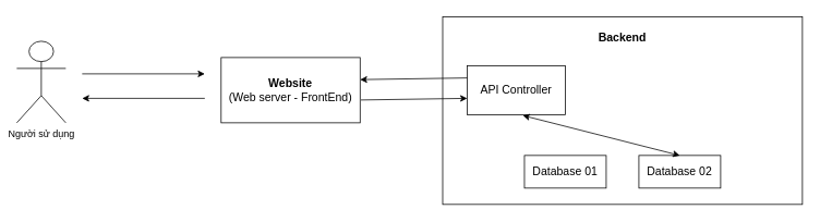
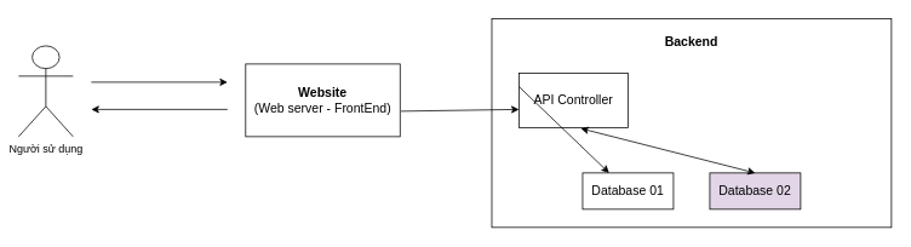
  <mxCell id="0" />
  <mxCell id="1" parent="0" />
  <mxCell id="2" value="Người sử dụng" style="shape=umlActor;verticalLabelPosition=bottom;verticalAlign=top;html=1;outlineConnect=0;" vertex="1" parent="1"><mxGeometry x="20" y="50" width="60" height="100" as="geometry" /></mxCell>
  <mxCell id="3" value="" style="endArrow=classic;html=1;rounded=0;" edge="1" parent="1"><mxGeometry width="50" height="50" relative="1" as="geometry"><mxPoint x="100" y="90" as="sourcePoint" /><mxPoint x="250" y="90" as="targetPoint" /></mxGeometry></mxCell>
  <mxCell id="4" value="" style="endArrow=classic;html=1;rounded=0;" edge="1" parent="1"><mxGeometry width="50" height="50" relative="1" as="geometry"><mxPoint x="250" y="120" as="sourcePoint" /><mxPoint x="100" y="120" as="targetPoint" /></mxGeometry></mxCell>
  <mxCell id="5" value="&lt;font style=&quot;font-size: 14px;&quot;&gt;&lt;b&gt;Website&lt;/b&gt;&lt;br&gt;(Web server - FrontEnd)&lt;br&gt;&lt;/font&gt;" style="rounded=0;whiteSpace=wrap;html=1;" vertex="1" parent="1"><mxGeometry x="270" y="70" width="170" height="80" as="geometry" /></mxCell>
  <mxCell id="6" value="" style="rounded=0;whiteSpace=wrap;html=1;fontSize=14;" vertex="1" parent="1"><mxGeometry x="541" y="20" width="440" height="230" as="geometry" /></mxCell>
  <mxCell id="7" value="Backend" style="text;html=1;strokeColor=none;fillColor=none;align=center;verticalAlign=middle;whiteSpace=wrap;rounded=0;fontSize=14;fontStyle=1" vertex="1" parent="1"><mxGeometry x="731" y="30" width="60" height="30" as="geometry" /></mxCell>
  <mxCell id="8" value="API Controller" style="rounded=0;whiteSpace=wrap;html=1;fontSize=14;" vertex="1" parent="1"><mxGeometry x="571" y="80" width="120" height="60" as="geometry" /></mxCell>
  <mxCell id="9" value="Database 01" style="rounded=0;whiteSpace=wrap;html=1;fontSize=14;" vertex="1" parent="1"><mxGeometry x="641" y="190" width="100" height="40" as="geometry" /></mxCell>
- <mxCell id="10" value="Database 02" style="rounded=0;whiteSpace=wrap;html=1;fontSize=14;" vertex="1" parent="1"><mxGeometry x="781" y="190" width="100" height="40" as="geometry" /></mxCell>
+ <mxCell id="10" value="Database 02" style="rounded=0;whiteSpace=wrap;html=1;fontSize=14;fillColor=#e1d5e7;" vertex="1" parent="1"><mxGeometry x="781" y="190" width="100" height="40" as="geometry" /></mxCell>
  <mxCell id="11" value="" style="endArrow=classic;startArrow=classic;html=1;rounded=0;fontSize=14;exitX=0.567;exitY=1.017;exitDx=0;exitDy=0;entryX=0.5;entryY=0;entryDx=0;entryDy=0;exitPerimeter=0;" edge="1" parent="1" source="8" target="10"><mxGeometry width="50" height="50" relative="1" as="geometry"><mxPoint x="641" y="150" as="sourcePoint" /><mxPoint x="701" y="200" as="targetPoint" /></mxGeometry></mxCell>
- <mxCell id="12" value="" style="endArrow=classic;html=1;rounded=0;fontSize=14;exitX=0;exitY=0.25;exitDx=0;exitDy=0;entryX=1;entryY=0.338;entryDx=0;entryDy=0;entryPerimeter=0;" edge="1" parent="1" source="8" target="5"><mxGeometry width="50" height="50" relative="1" as="geometry"><mxPoint x="450" y="200" as="sourcePoint" /><mxPoint x="440" y="100" as="targetPoint" /></mxGeometry></mxCell>
+ <mxCell id="12" value="" style="endArrow=classic;html=1;rounded=0;fontSize=14;exitX=0;exitY=0.25;exitDx=0;exitDy=0;" edge="1" parent="1" source="8" target="9"><mxGeometry width="50" height="50" relative="1" as="geometry"><mxPoint x="450" y="200" as="sourcePoint" /><mxPoint x="440" y="100" as="targetPoint" /></mxGeometry></mxCell>
  <mxCell id="13" value="" style="endArrow=classic;html=1;rounded=0;fontSize=14;exitX=1.006;exitY=0.65;exitDx=0;exitDy=0;exitPerimeter=0;" edge="1" parent="1" source="5"><mxGeometry width="50" height="50" relative="1" as="geometry"><mxPoint x="490" y="120" as="sourcePoint" /><mxPoint x="571" y="120" as="targetPoint" /></mxGeometry></mxCell>
